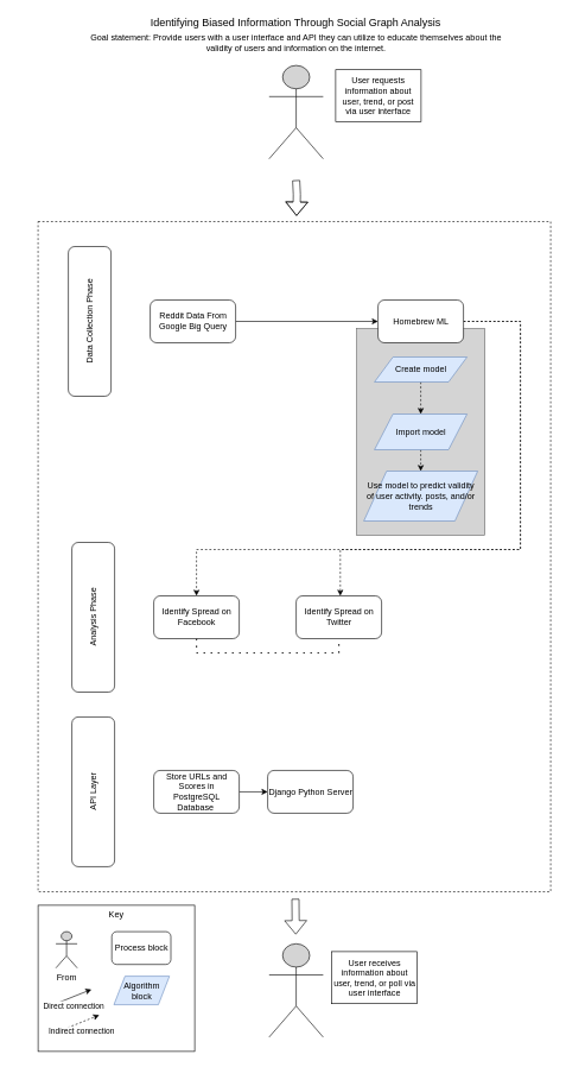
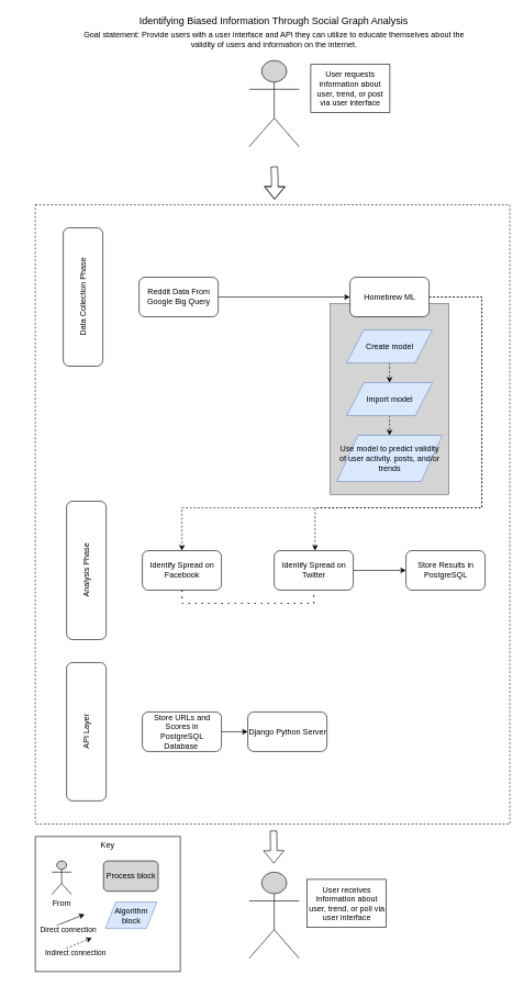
  <mxCell id="0" />
  <mxCell id="1" parent="0" />
  <mxCell id="2" value="" style="rounded=0;whiteSpace=wrap;html=1;dashed=1;" parent="1" vertex="1"><mxGeometry x="53" y="310" width="720" height="940" as="geometry" /></mxCell>
  <mxCell id="3" value="" style="rounded=0;whiteSpace=wrap;html=1;fillColor=#D4D4D4;strokeColor=#666666;fontColor=#333333;" parent="1" vertex="1"><mxGeometry x="500.5" y="460" width="180" height="290" as="geometry" /></mxCell>
  <mxCell id="4" value="" style="edgeStyle=orthogonalEdgeStyle;rounded=0;orthogonalLoop=1;jettySize=auto;html=1;" parent="1" source="5" target="10" edge="1"><mxGeometry relative="1" as="geometry"><mxPoint x="370.5" y="450" as="targetPoint" /></mxGeometry></mxCell>
  <mxCell id="5" value="Reddit Data From Google Big Query" style="rounded=1;whiteSpace=wrap;html=1;" parent="1" vertex="1"><mxGeometry x="210.5" y="420" width="120" height="60" as="geometry" /></mxCell>
  <mxCell id="6" value="Data Collection Phase" style="rounded=1;whiteSpace=wrap;html=1;direction=west;rotation=270;" parent="1" vertex="1"><mxGeometry x="20.5" y="420" width="210" height="60" as="geometry" /></mxCell>
  <mxCell id="7" value="Analysis Phase" style="rounded=1;whiteSpace=wrap;html=1;direction=west;rotation=270;" parent="1" vertex="1"><mxGeometry x="25.5" y="835" width="210" height="60" as="geometry" /></mxCell>
  <mxCell id="8" style="edgeStyle=orthogonalEdgeStyle;rounded=0;orthogonalLoop=1;jettySize=auto;html=1;exitX=1;exitY=0.5;exitDx=0;exitDy=0;dashed=1;" parent="1" source="10" target="14" edge="1"><mxGeometry relative="1" as="geometry"><Array as="points"><mxPoint x="730.5" y="450" /><mxPoint x="730.5" y="770" /><mxPoint x="477.5" y="770" /></Array></mxGeometry></mxCell>
  <mxCell id="9" style="edgeStyle=orthogonalEdgeStyle;rounded=0;orthogonalLoop=1;jettySize=auto;html=1;exitX=1;exitY=0.5;exitDx=0;exitDy=0;entryX=0.5;entryY=0;entryDx=0;entryDy=0;endArrow=classic;endFill=1;dashed=1;" parent="1" source="10" target="12" edge="1"><mxGeometry relative="1" as="geometry"><Array as="points"><mxPoint x="730.5" y="450" /><mxPoint x="730.5" y="770" /><mxPoint x="275.5" y="770" /></Array></mxGeometry></mxCell>
  <mxCell id="10" value="Homebrew ML" style="rounded=1;whiteSpace=wrap;html=1;" parent="1" vertex="1"><mxGeometry x="530.5" y="420" width="120" height="60" as="geometry" /></mxCell>
  <mxCell id="11" style="edgeStyle=orthogonalEdgeStyle;rounded=0;orthogonalLoop=1;jettySize=auto;html=1;exitX=0.5;exitY=1;exitDx=0;exitDy=0;entryX=0.5;entryY=1;entryDx=0;entryDy=0;dashed=1;dashPattern=1 4;endArrow=none;endFill=0;strokeWidth=2;" parent="1" source="12" target="14" edge="1"><mxGeometry relative="1" as="geometry" /></mxCell>
  <mxCell id="12" value="Identify Spread on Facebook" style="rounded=1;whiteSpace=wrap;html=1;" parent="1" vertex="1"><mxGeometry x="215.5" y="835" width="120" height="60" as="geometry" /></mxCell>
+ <mxCell id="13" value="" style="edgeStyle=orthogonalEdgeStyle;rounded=0;orthogonalLoop=1;jettySize=auto;html=1;" parent="1" source="14" target="15" edge="1"><mxGeometry relative="1" as="geometry" /></mxCell>
  <mxCell id="14" value="Identify Spread on Twitter" style="rounded=1;whiteSpace=wrap;html=1;" parent="1" vertex="1"><mxGeometry x="415.5" y="835" width="120" height="60" as="geometry" /></mxCell>
+ <mxCell id="15" value="Store Results in PostgreSQL" style="rounded=1;whiteSpace=wrap;html=1;" parent="1" vertex="1"><mxGeometry x="615.5" y="835" width="120" height="60" as="geometry" /></mxCell>
  <mxCell id="16" value="API Layer" style="rounded=1;whiteSpace=wrap;html=1;direction=west;rotation=270;" parent="1" vertex="1"><mxGeometry x="25.5" y="1079.873" width="210" height="60" as="geometry" /></mxCell>
  <mxCell id="17" value="" style="edgeStyle=orthogonalEdgeStyle;rounded=0;orthogonalLoop=1;jettySize=auto;html=1;" parent="1" source="18" target="19" edge="1"><mxGeometry relative="1" as="geometry" /></mxCell>
  <mxCell id="18" value="Store URLs and Scores in PostgreSQL Database&amp;nbsp;" style="rounded=1;whiteSpace=wrap;html=1;" parent="1" vertex="1"><mxGeometry x="215.5" y="1079.873" width="120" height="60" as="geometry" /></mxCell>
  <mxCell id="19" value="Django Python Server" style="rounded=1;whiteSpace=wrap;html=1;" parent="1" vertex="1"><mxGeometry x="375.5" y="1079.873" width="120" height="60" as="geometry" /></mxCell>
  <mxCell id="20" style="edgeStyle=orthogonalEdgeStyle;rounded=0;orthogonalLoop=1;jettySize=auto;html=1;exitX=0.5;exitY=1;exitDx=0;exitDy=0;entryX=0.5;entryY=0;entryDx=0;entryDy=0;" parent="1" edge="1"><mxGeometry relative="1" as="geometry"><mxPoint x="276" y="995" as="sourcePoint" /></mxGeometry></mxCell>
  <mxCell id="21" style="edgeStyle=orthogonalEdgeStyle;rounded=0;orthogonalLoop=1;jettySize=auto;html=1;exitX=0.5;exitY=1;exitDx=0;exitDy=0;entryX=0.5;entryY=0;entryDx=0;entryDy=0;" parent="1" edge="1"><mxGeometry relative="1" as="geometry"><mxPoint x="276" y="1075" as="sourcePoint" /></mxGeometry></mxCell>
  <mxCell id="22" style="edgeStyle=orthogonalEdgeStyle;rounded=0;orthogonalLoop=1;jettySize=auto;html=1;exitX=0.5;exitY=1;exitDx=0;exitDy=0;entryX=0.5;entryY=0;entryDx=0;entryDy=0;endArrow=classic;endFill=1;" parent="1" edge="1"><mxGeometry relative="1" as="geometry"><mxPoint x="476" y="995" as="sourcePoint" /></mxGeometry></mxCell>
  <mxCell id="23" style="edgeStyle=orthogonalEdgeStyle;rounded=0;orthogonalLoop=1;jettySize=auto;html=1;exitX=0.5;exitY=1;exitDx=0;exitDy=0;entryX=0.5;entryY=0;entryDx=0;entryDy=0;endArrow=classic;endFill=1;" parent="1" edge="1"><mxGeometry relative="1" as="geometry"><mxPoint x="476" y="1074" as="sourcePoint" /></mxGeometry></mxCell>
  <mxCell id="24" style="edgeStyle=orthogonalEdgeStyle;rounded=0;orthogonalLoop=1;jettySize=auto;html=1;exitX=0.5;exitY=1;exitDx=0;exitDy=0;entryX=0.5;entryY=0;entryDx=0;entryDy=0;dashed=1;endArrow=classic;endFill=1;" parent="1" source="25" target="27" edge="1"><mxGeometry relative="1" as="geometry" /></mxCell>
- <mxCell id="25" value="Create model" style="shape=parallelogram;perimeter=parallelogramPerimeter;whiteSpace=wrap;html=1;fillColor=#dae8fc;strokeColor=#6c8ebf;" parent="1" vertex="1"><mxGeometry x="525.5" y="500" width="130" height="35" as="geometry" /></mxCell>
+ <mxCell id="25" value="Create model" style="shape=parallelogram;perimeter=parallelogramPerimeter;whiteSpace=wrap;html=1;fillColor=#dae8fc;strokeColor=#6c8ebf;" parent="1" vertex="1"><mxGeometry x="525.5" y="500" width="130" height="50" as="geometry" /></mxCell>
  <mxCell id="26" style="edgeStyle=orthogonalEdgeStyle;rounded=0;orthogonalLoop=1;jettySize=auto;html=1;exitX=0.5;exitY=1;exitDx=0;exitDy=0;entryX=0.5;entryY=0;entryDx=0;entryDy=0;dashed=1;endArrow=classic;endFill=1;" parent="1" source="27" target="28" edge="1"><mxGeometry relative="1" as="geometry" /></mxCell>
  <mxCell id="27" value="Import model" style="shape=parallelogram;perimeter=parallelogramPerimeter;whiteSpace=wrap;html=1;fillColor=#dae8fc;strokeColor=#6c8ebf;" parent="1" vertex="1"><mxGeometry x="525.5" y="580" width="130" height="50" as="geometry" /></mxCell>
  <mxCell id="28" value="Use model to predict validity of user activity. posts, and/or trends" style="shape=parallelogram;perimeter=parallelogramPerimeter;whiteSpace=wrap;html=1;fillColor=#dae8fc;strokeColor=#6c8ebf;" parent="1" vertex="1"><mxGeometry x="510.5" y="660" width="160" height="70" as="geometry" /></mxCell>
  <mxCell id="29" value="" style="shape=flexArrow;endArrow=classic;html=1;" parent="1" edge="1"><mxGeometry width="50" height="50" relative="1" as="geometry"><mxPoint x="414.5" y="1260" as="sourcePoint" /><mxPoint x="415" y="1310" as="targetPoint" /></mxGeometry></mxCell>
  <mxCell id="30" value="" style="shape=umlActor;verticalLabelPosition=bottom;labelBackgroundColor=#ffffff;verticalAlign=top;html=1;outlineConnect=0;fillColor=#D4D4D4;" parent="1" vertex="1"><mxGeometry x="377.5" y="1323" width="76" height="131" as="geometry" /></mxCell>
  <mxCell id="31" value="" style="shape=flexArrow;endArrow=classic;html=1;" parent="1" edge="1"><mxGeometry width="50" height="50" relative="1" as="geometry"><mxPoint x="415.5" y="252" as="sourcePoint" /><mxPoint x="416" y="302" as="targetPoint" /><Array as="points"><mxPoint x="416.5" y="272" /></Array></mxGeometry></mxCell>
  <mxCell id="32" value="" style="shape=umlActor;verticalLabelPosition=bottom;labelBackgroundColor=#ffffff;verticalAlign=top;html=1;outlineConnect=0;fillColor=#D4D4D4;" parent="1" vertex="1"><mxGeometry x="377.5" y="91" width="76" height="131" as="geometry" /></mxCell>
  <mxCell id="33" value="User requests information about user, trend, or post via user interface" style="rounded=0;whiteSpace=wrap;html=1;" parent="1" vertex="1"><mxGeometry x="471" y="97" width="120" height="73" as="geometry" /></mxCell>
  <mxCell id="34" value="User receives information about user, trend, or poll via user interface" style="rounded=0;whiteSpace=wrap;html=1;" parent="1" vertex="1"><mxGeometry x="465.5" y="1334" width="120" height="73" as="geometry" /></mxCell>
  <mxCell id="35" value="Key&lt;br&gt;&lt;br&gt;" style="rounded=0;whiteSpace=wrap;html=1;verticalAlign=top;" parent="1" vertex="1"><mxGeometry x="53" y="1269" width="220" height="205" as="geometry" /></mxCell>
  <mxCell id="36" value="From" style="shape=umlActor;verticalLabelPosition=bottom;labelBackgroundColor=#ffffff;verticalAlign=top;html=1;outlineConnect=0;fillColor=#D4D4D4;" parent="1" vertex="1"><mxGeometry x="78" y="1306" width="30" height="51" as="geometry" /></mxCell>
- <mxCell id="37" value="Process block" style="rounded=1;whiteSpace=wrap;html=1;" parent="1" vertex="1"><mxGeometry x="156.5" y="1306" width="83" height="46" as="geometry" /></mxCell>
+ <mxCell id="37" value="Process block" style="rounded=1;whiteSpace=wrap;html=1;fillColor=#d4d4d4;" parent="1" vertex="1"><mxGeometry x="156.5" y="1306" width="83" height="46" as="geometry" /></mxCell>
  <mxCell id="38" value="Algorithm&lt;br&gt;block" style="shape=parallelogram;perimeter=parallelogramPerimeter;whiteSpace=wrap;html=1;fillColor=#dae8fc;strokeColor=#6c8ebf;" parent="1" vertex="1"><mxGeometry x="159.5" y="1368.5" width="78" height="40" as="geometry" /></mxCell>
  <mxCell id="39" value="Direct connection" style="endArrow=classic;html=1;verticalAlign=top;" parent="1" edge="1"><mxGeometry width="50" height="50" relative="1" as="geometry"><mxPoint x="78" y="1407" as="sourcePoint" /><mxPoint x="128" y="1387" as="targetPoint" /></mxGeometry></mxCell>
  <mxCell id="40" value="Indirect connection" style="endArrow=classic;html=1;verticalAlign=top;dashed=1;" parent="1" edge="1"><mxGeometry width="50" height="50" relative="1" as="geometry"><mxPoint x="89" y="1443" as="sourcePoint" /><mxPoint x="139" y="1423" as="targetPoint" /></mxGeometry></mxCell>
  <mxCell id="41" value="Identifying Biased Information Through Social Graph Analysis" style="text;html=1;strokeColor=none;fillColor=none;align=center;verticalAlign=middle;whiteSpace=wrap;rounded=0;fontSize=15;" parent="1" vertex="1"><mxGeometry x="195" y="20" width="440" height="20" as="geometry" /></mxCell>
  <mxCell id="42" value="Goal statement: Provide users with a user interface and API they can utilize to educate themselves about the validity of users and information on the internet." style="text;html=1;strokeColor=none;fillColor=none;align=center;verticalAlign=middle;whiteSpace=wrap;rounded=0;fontSize=12;" parent="1" vertex="1"><mxGeometry x="116" y="50" width="599" height="20" as="geometry" /></mxCell>
